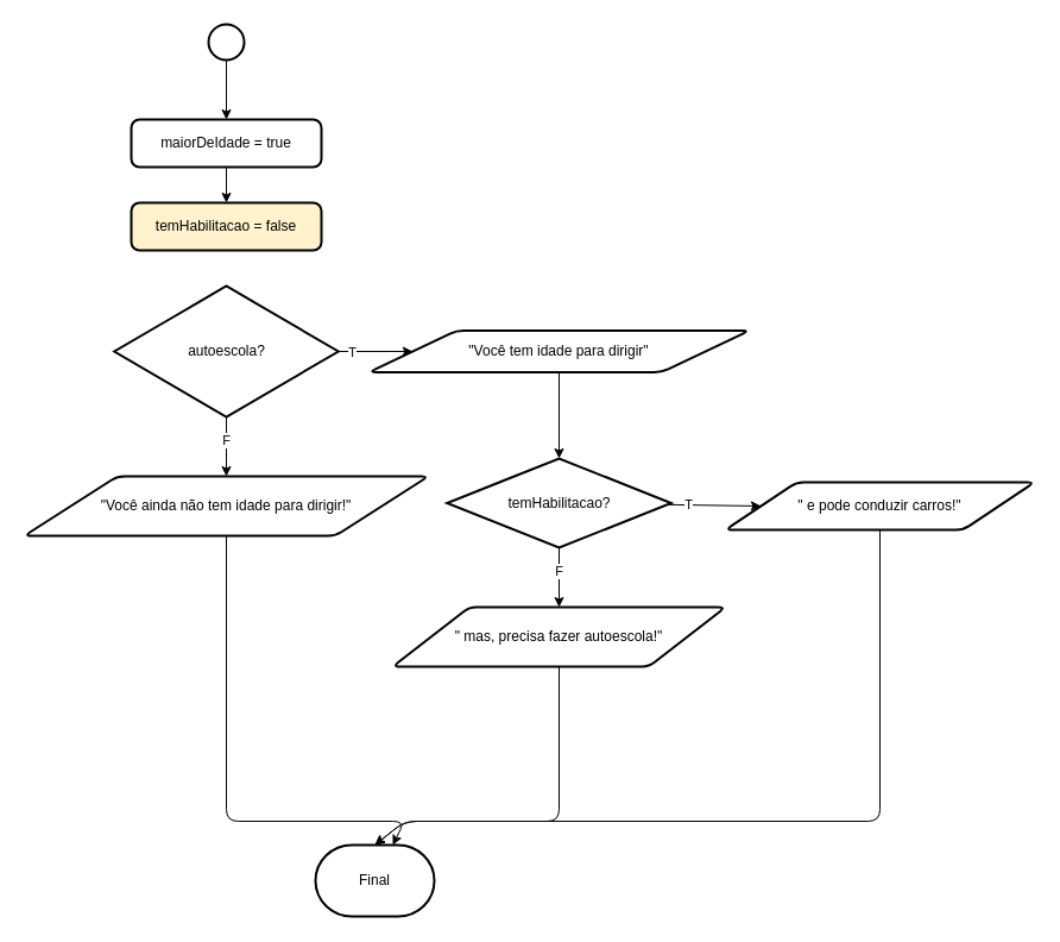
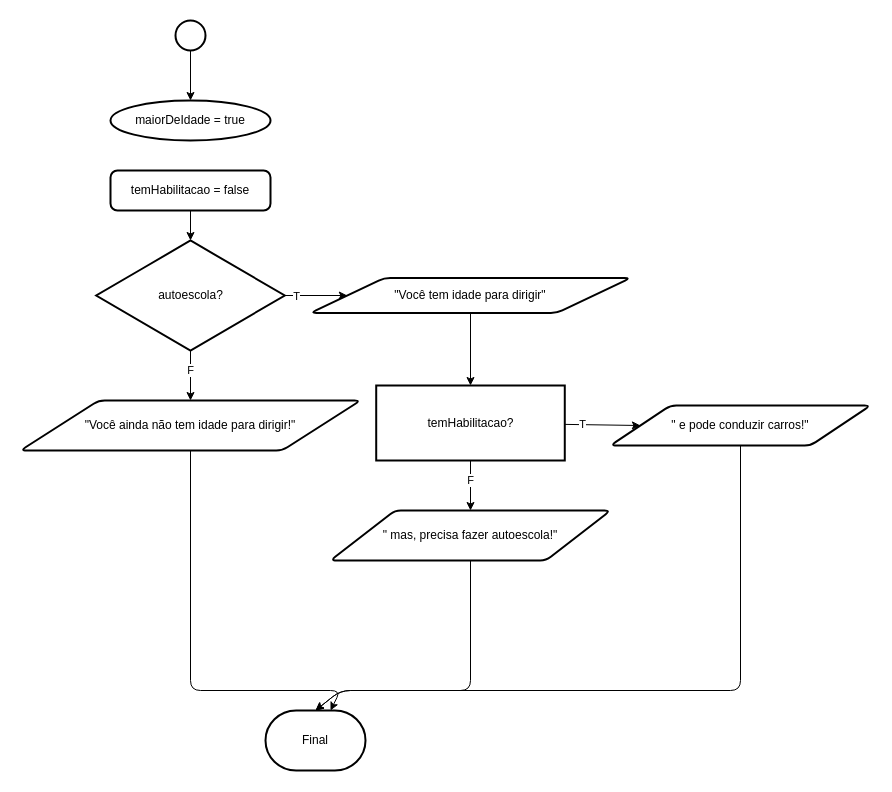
  <mxCell id="0" />
  <mxCell id="1" parent="0" />
- <mxCell id="2" value="maiorDeIdade = true" style="rounded=1;whiteSpace=wrap;html=1;absoluteArcSize=1;arcSize=14;strokeWidth=2;" vertex="1" parent="1"><mxGeometry x="110" y="100" width="160" height="40" as="geometry" /></mxCell>
- <mxCell id="4" value="temHabilitacao = false" style="rounded=1;whiteSpace=wrap;html=1;absoluteArcSize=1;arcSize=14;strokeWidth=2;fillColor=#fff2cc;" vertex="1" parent="1"><mxGeometry x="110" y="170" width="160" height="40" as="geometry" /></mxCell>
+ <mxCell id="2" value="maiorDeIdade = true" style="ellipse;whiteSpace=wrap;html=1;absoluteArcSize=1;arcSize=14;strokeWidth=2;" vertex="1" parent="1"><mxGeometry x="110" y="100" width="160" height="40" as="geometry" /></mxCell>
+ <mxCell id="3" value="" style="edgeStyle=none;html=1;" edge="1" parent="1" source="4" target="12"><mxGeometry relative="1" as="geometry" /></mxCell>
+ <mxCell id="4" value="temHabilitacao = false" style="rounded=1;whiteSpace=wrap;html=1;absoluteArcSize=1;arcSize=14;strokeWidth=2;" vertex="1" parent="1"><mxGeometry x="110" y="170" width="160" height="40" as="geometry" /></mxCell>
  <mxCell id="5" value="" style="strokeWidth=2;html=1;shape=mxgraph.flowchart.start_2;whiteSpace=wrap;" vertex="1" parent="1"><mxGeometry x="175" y="20" width="30" height="30" as="geometry" /></mxCell>
  <mxCell id="6" value="" style="endArrow=classic;html=1;exitX=0.5;exitY=1;exitDx=0;exitDy=0;exitPerimeter=0;" edge="1" parent="1" source="5" target="2"><mxGeometry width="50" height="50" relative="1" as="geometry"><mxPoint x="190" y="70" as="sourcePoint" /><mxPoint x="240" y="20" as="targetPoint" /></mxGeometry></mxCell>
- <mxCell id="7" value="" style="endArrow=classic;html=1;exitX=0.5;exitY=1;exitDx=0;exitDy=0;" edge="1" parent="1" source="2" target="4"><mxGeometry width="50" height="50" relative="1" as="geometry"><mxPoint x="190" y="70" as="sourcePoint" /><mxPoint x="240" y="20" as="targetPoint" /></mxGeometry></mxCell>
  <mxCell id="8" value="" style="edgeStyle=none;html=1;entryX=0;entryY=0.5;entryDx=0;entryDy=0;" edge="1" parent="1" source="12" target="15"><mxGeometry relative="1" as="geometry"><mxPoint x="361.5" y="295" as="targetPoint" /></mxGeometry></mxCell>
  <mxCell id="9" value="T" style="edgeLabel;html=1;align=center;verticalAlign=middle;resizable=0;points=[];" vertex="1" connectable="0" parent="8"><mxGeometry x="-0.363" y="2" relative="1" as="geometry"><mxPoint x="-9" y="2" as="offset" /></mxGeometry></mxCell>
  <mxCell id="10" value="" style="edgeStyle=none;html=1;" edge="1" parent="1" source="12" target="13"><mxGeometry relative="1" as="geometry" /></mxCell>
  <mxCell id="11" value="F" style="edgeLabel;html=1;align=center;verticalAlign=middle;resizable=0;points=[];" vertex="1" connectable="0" parent="10"><mxGeometry x="0.064" relative="1" as="geometry"><mxPoint y="-7" as="offset" /></mxGeometry></mxCell>
  <mxCell id="12" value="autoescola?" style="rhombus;whiteSpace=wrap;html=1;rounded=1;arcSize=0;strokeWidth=2;" vertex="1" parent="1"><mxGeometry x="95.71" y="240" width="188.57" height="110" as="geometry" /></mxCell>
  <mxCell id="13" value="&quot;Você ainda não tem idade para dirigir!&quot;" style="shape=parallelogram;html=1;strokeWidth=2;perimeter=parallelogramPerimeter;whiteSpace=wrap;rounded=1;arcSize=12;size=0.23;" vertex="1" parent="1"><mxGeometry x="20" y="400" width="340" height="50" as="geometry" /></mxCell>
  <mxCell id="14" style="edgeStyle=none;html=1;entryX=0.5;entryY=0;entryDx=0;entryDy=0;" edge="1" parent="1" source="15" target="20"><mxGeometry relative="1" as="geometry" /></mxCell>
  <mxCell id="15" value="&quot;Você tem idade para dirigir&quot;" style="shape=parallelogram;html=1;strokeWidth=2;perimeter=parallelogramPerimeter;whiteSpace=wrap;rounded=1;arcSize=12;size=0.23;" vertex="1" parent="1"><mxGeometry x="310" y="277.5" width="320" height="35" as="geometry" /></mxCell>
  <mxCell id="16" style="edgeStyle=none;html=1;entryX=0;entryY=0.5;entryDx=0;entryDy=0;" edge="1" parent="1" source="20" target="26"><mxGeometry relative="1" as="geometry" /></mxCell>
  <mxCell id="17" value="T" style="edgeLabel;html=1;align=center;verticalAlign=middle;resizable=0;points=[];" vertex="1" connectable="0" parent="16"><mxGeometry x="-0.704" y="3" relative="1" as="geometry"><mxPoint x="6" y="2" as="offset" /></mxGeometry></mxCell>
  <mxCell id="18" style="edgeStyle=none;html=1;entryX=0.5;entryY=0;entryDx=0;entryDy=0;" edge="1" parent="1" source="20" target="24"><mxGeometry relative="1" as="geometry" /></mxCell>
  <mxCell id="19" value="F" style="edgeLabel;html=1;align=center;verticalAlign=middle;resizable=0;points=[];" vertex="1" connectable="0" parent="18"><mxGeometry x="-0.629" relative="1" as="geometry"><mxPoint y="11" as="offset" /></mxGeometry></mxCell>
- <mxCell id="20" value="temHabilitacao?" style="rhombus;whiteSpace=wrap;html=1;rounded=1;arcSize=0;strokeWidth=2;" vertex="1" parent="1"><mxGeometry x="375.71" y="385" width="188.57" height="75" as="geometry" /></mxCell>
+ <mxCell id="20" value="temHabilitacao?" style="whiteSpace=wrap;html=1;arcSize=0;strokeWidth=2;rounded=0;" vertex="1" parent="1"><mxGeometry x="375.71" y="385" width="188.57" height="75" as="geometry" /></mxCell>
  <mxCell id="21" value="Final" style="strokeWidth=2;html=1;shape=mxgraph.flowchart.terminator;whiteSpace=wrap;" vertex="1" parent="1"><mxGeometry x="265" y="710" width="100" height="60" as="geometry" /></mxCell>
  <mxCell id="22" style="edgeStyle=none;html=1;" edge="1" parent="1" source="13" target="21"><mxGeometry relative="1" as="geometry"><mxPoint x="183.333" y="480" as="sourcePoint" /><mxPoint x="340" y="650" as="targetPoint" /><Array as="points"><mxPoint x="190" y="690" /><mxPoint x="340" y="690" /></Array></mxGeometry></mxCell>
  <mxCell id="23" style="edgeStyle=none;html=1;entryX=0.5;entryY=0;entryDx=0;entryDy=0;entryPerimeter=0;" edge="1" parent="1" source="24" target="21"><mxGeometry relative="1" as="geometry"><Array as="points"><mxPoint x="470" y="690" /><mxPoint x="340" y="690" /></Array></mxGeometry></mxCell>
  <mxCell id="24" value="&quot; mas, precisa fazer autoescola!&quot;" style="shape=parallelogram;html=1;strokeWidth=2;perimeter=parallelogramPerimeter;whiteSpace=wrap;rounded=1;arcSize=12;size=0.23;" vertex="1" parent="1"><mxGeometry x="330" y="510" width="280" height="50" as="geometry" /></mxCell>
  <mxCell id="25" style="edgeStyle=none;html=1;entryX=0.5;entryY=0;entryDx=0;entryDy=0;entryPerimeter=0;" edge="1" parent="1" source="26" target="21"><mxGeometry relative="1" as="geometry"><Array as="points"><mxPoint x="740" y="690" /><mxPoint x="340" y="690" /></Array></mxGeometry></mxCell>
  <mxCell id="26" value="&quot; e pode conduzir carros!&quot;" style="shape=parallelogram;html=1;strokeWidth=2;perimeter=parallelogramPerimeter;whiteSpace=wrap;rounded=1;arcSize=12;size=0.23;" vertex="1" parent="1"><mxGeometry x="610" y="405" width="260" height="40" as="geometry" /></mxCell>
